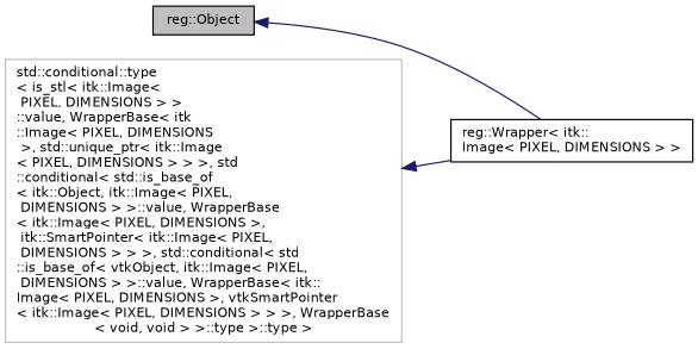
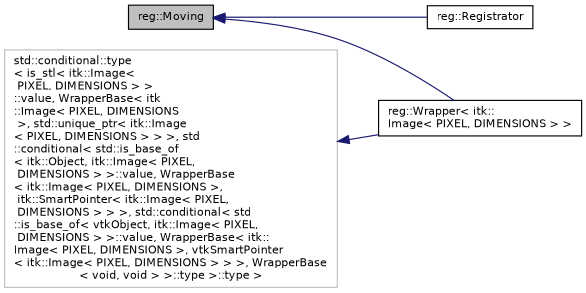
  digraph {
    rankdir=LR
    node [color=black fillcolor=white fontname=Helvetica fontsize=10 shape=record style=filled]
    edge [color=midnightblue dir=back fontname=Helvetica fontsize=10 labelfontname=Helvetica labelfontsize=10 style=solid]
-   n1 [fillcolor=grey75 fontcolor=black height=0.2 label="reg::Object" width=0.4]
+   n1 [fillcolor=grey75 fontcolor=black height=0.2 label="reg::Moving" width=0.4]
+   n2 [height=0.2 label="reg::Registrator" width=0.4]
    n3 [height=0.2 label="reg::Wrapper\< itk::\lImage\< PIXEL, DIMENSIONS \> \>" width=0.4]
    n4 [color=grey75 height=0.2 label="std::conditional::type\l\< is_stl\< itk::Image\<\l PIXEL, DIMENSIONS \> \>\l::value, WrapperBase\< itk\l::Image\< PIXEL, DIMENSIONS\l \>, std::unique_ptr\< itk::Image\l\< PIXEL, DIMENSIONS \> \> \>, std\l::conditional\< std::is_base_of\l\< itk::Object, itk::Image\< PIXEL,\l DIMENSIONS \> \>::value, WrapperBase\l\< itk::Image\< PIXEL, DIMENSIONS \>,\l itk::SmartPointer\< itk::Image\< PIXEL,\l DIMENSIONS \> \> \>, std::conditional\< std\l::is_base_of\< vtkObject, itk::Image\< PIXEL,\l DIMENSIONS \> \>::value, WrapperBase\< itk::\lImage\< PIXEL, DIMENSIONS \>, vtkSmartPointer\l\< itk::Image\< PIXEL, DIMENSIONS \> \> \>, WrapperBase\l\< void, void \> \>::type \>::type \>" width=0.4]
+   n1 -> n2
    n1 -> n3
    n4 -> n3
  }
